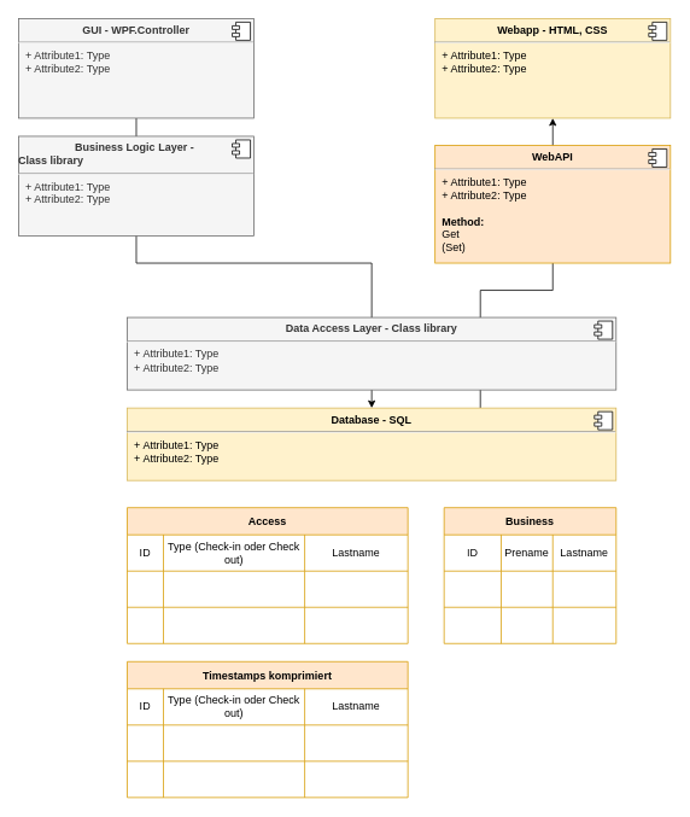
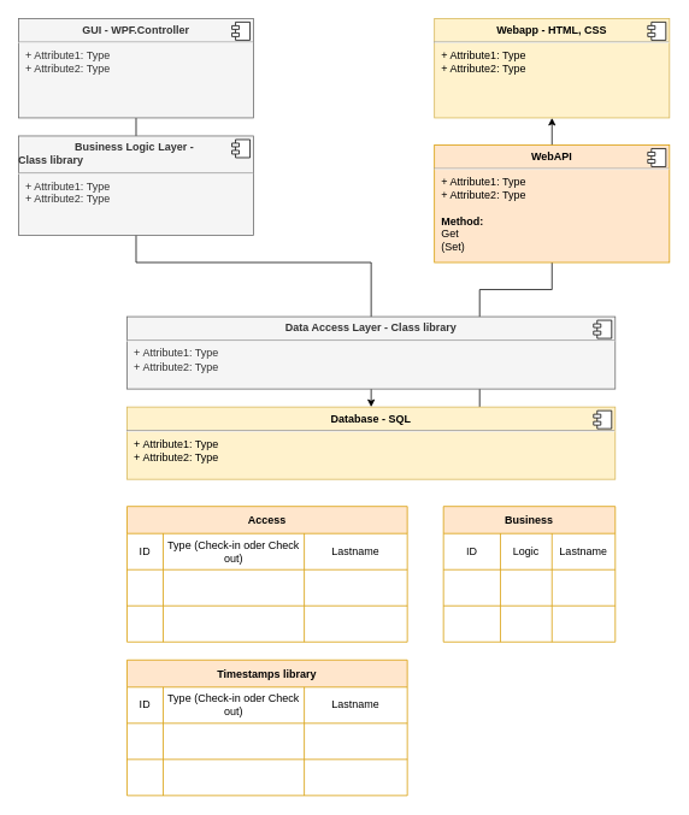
  <mxCell id="0" />
  <mxCell id="1" parent="0" />
  <mxCell id="2" style="edgeStyle=orthogonalEdgeStyle;rounded=0;orthogonalLoop=1;jettySize=auto;html=1;entryX=0.5;entryY=0;entryDx=0;entryDy=0;" edge="1" parent="1" source="3" target="8"><mxGeometry relative="1" as="geometry" /></mxCell>
  <mxCell id="3" value="&lt;p style=&quot;margin: 0px ; margin-top: 6px ; text-align: center&quot;&gt;&lt;b&gt;GUI - WPF.Controller&lt;/b&gt;&lt;/p&gt;&lt;hr&gt;&lt;p style=&quot;margin: 0px ; margin-left: 8px&quot;&gt;+ Attribute1: Type&lt;br&gt;+ Attribute2: Type&lt;/p&gt;" style="align=left;overflow=fill;html=1;dropTarget=0;fillColor=#f5f5f5;fontColor=#333333;strokeColor=#666666;" vertex="1" parent="1"><mxGeometry x="20" y="20" width="260" height="110" as="geometry" /></mxCell>
  <mxCell id="4" value="" style="shape=component;jettyWidth=8;jettyHeight=4;" vertex="1" parent="3"><mxGeometry x="1" width="20" height="20" relative="1" as="geometry"><mxPoint x="-24" y="4" as="offset" /></mxGeometry></mxCell>
  <mxCell id="5" value="&lt;p style=&quot;margin: 0px ; margin-top: 6px ; text-align: center&quot;&gt;&lt;b&gt;Business Logic Layer -&amp;nbsp;&lt;/b&gt;&lt;/p&gt;&lt;b style=&quot;text-align: center&quot;&gt;Class library&lt;/b&gt;&lt;hr&gt;&lt;p style=&quot;margin: 0px ; margin-left: 8px&quot;&gt;+ Attribute1: Type&lt;br&gt;+ Attribute2: Type&lt;/p&gt;" style="align=left;overflow=fill;html=1;dropTarget=0;fillColor=#f5f5f5;fontColor=#333333;strokeColor=#666666;" vertex="1" parent="1"><mxGeometry x="20" y="150" width="260" height="110" as="geometry" /></mxCell>
  <mxCell id="6" value="" style="shape=component;jettyWidth=8;jettyHeight=4;" vertex="1" parent="5"><mxGeometry x="1" width="20" height="20" relative="1" as="geometry"><mxPoint x="-24" y="4" as="offset" /></mxGeometry></mxCell>
  <mxCell id="7" style="edgeStyle=orthogonalEdgeStyle;rounded=0;orthogonalLoop=1;jettySize=auto;html=1;entryX=0.5;entryY=1;entryDx=0;entryDy=0;" edge="1" parent="1" source="8" target="10"><mxGeometry relative="1" as="geometry"><Array as="points"><mxPoint x="530" y="320" /><mxPoint x="610" y="320" /></Array></mxGeometry></mxCell>
  <mxCell id="8" value="&lt;p style=&quot;margin: 0px ; margin-top: 6px ; text-align: center&quot;&gt;&lt;b&gt;Database - SQL&lt;/b&gt;&lt;/p&gt;&lt;hr&gt;&lt;p style=&quot;margin: 0px ; margin-left: 8px&quot;&gt;+ Attribute1: Type&lt;br&gt;+ Attribute2: Type&lt;/p&gt;" style="align=left;overflow=fill;html=1;dropTarget=0;fillColor=#fff2cc;strokeColor=#d6b656;" vertex="1" parent="1"><mxGeometry x="140" y="450" width="540" height="80" as="geometry" /></mxCell>
  <mxCell id="9" value="" style="shape=component;jettyWidth=8;jettyHeight=4;" vertex="1" parent="8"><mxGeometry x="1" width="20" height="20" relative="1" as="geometry"><mxPoint x="-24" y="4" as="offset" /></mxGeometry></mxCell>
  <mxCell id="10" value="&lt;p style=&quot;margin: 0px ; margin-top: 6px ; text-align: center&quot;&gt;&lt;b&gt;Webapp - HTML, CSS&lt;/b&gt;&lt;/p&gt;&lt;hr&gt;&lt;p style=&quot;margin: 0px ; margin-left: 8px&quot;&gt;+ Attribute1: Type&lt;br&gt;+ Attribute2: Type&lt;/p&gt;" style="align=left;overflow=fill;html=1;dropTarget=0;fillColor=#fff2cc;strokeColor=#d6b656;" vertex="1" parent="1"><mxGeometry x="480" y="20" width="260" height="110" as="geometry" /></mxCell>
  <mxCell id="11" value="" style="shape=component;jettyWidth=8;jettyHeight=4;" vertex="1" parent="10"><mxGeometry x="1" width="20" height="20" relative="1" as="geometry"><mxPoint x="-24" y="4" as="offset" /></mxGeometry></mxCell>
  <mxCell id="12" value="&lt;p style=&quot;margin: 0px ; margin-top: 6px ; text-align: center&quot;&gt;&lt;b&gt;WebAPI&lt;/b&gt;&lt;/p&gt;&lt;hr&gt;&lt;p style=&quot;margin: 0px ; margin-left: 8px&quot;&gt;+ Attribute1: Type&lt;br&gt;+ Attribute2: Type&lt;/p&gt;&lt;p style=&quot;margin: 0px ; margin-left: 8px&quot;&gt;&lt;br&gt;&lt;/p&gt;&lt;p style=&quot;margin: 0px ; margin-left: 8px&quot;&gt;&lt;b&gt;Method:&lt;/b&gt;&lt;/p&gt;&lt;p style=&quot;margin: 0px ; margin-left: 8px&quot;&gt;Get&lt;/p&gt;&lt;p style=&quot;margin: 0px ; margin-left: 8px&quot;&gt;(Set)&lt;/p&gt;" style="align=left;overflow=fill;html=1;dropTarget=0;fillColor=#ffe6cc;strokeColor=#d79b00;" vertex="1" parent="1"><mxGeometry x="480" y="160" width="260" height="130" as="geometry" /></mxCell>
  <mxCell id="13" value="" style="shape=component;jettyWidth=8;jettyHeight=4;" vertex="1" parent="12"><mxGeometry x="1" width="20" height="20" relative="1" as="geometry"><mxPoint x="-24" y="4" as="offset" /></mxGeometry></mxCell>
  <mxCell id="14" value="Business" style="shape=table;startSize=30;container=1;collapsible=0;childLayout=tableLayout;fontStyle=1;align=center;pointerEvents=1;fillColor=#ffe6cc;strokeColor=#d79b00;" vertex="1" parent="1"><mxGeometry x="490" y="560" width="190" height="150" as="geometry" /></mxCell>
  <mxCell id="15" value="" style="shape=partialRectangle;html=1;whiteSpace=wrap;collapsible=0;dropTarget=0;pointerEvents=0;fillColor=none;top=0;left=0;bottom=0;right=0;points=[[0,0.5],[1,0.5]];portConstraint=eastwest;" vertex="1" parent="14"><mxGeometry y="30" width="190" height="40" as="geometry" /></mxCell>
  <mxCell id="16" value="ID" style="shape=partialRectangle;html=1;whiteSpace=wrap;connectable=0;fillColor=none;top=0;left=0;bottom=0;right=0;overflow=hidden;pointerEvents=1;" vertex="1" parent="15"><mxGeometry width="63" height="40" as="geometry"><mxRectangle width="63" height="40" as="alternateBounds" /></mxGeometry></mxCell>
- <mxCell id="17" value="Prename" style="shape=partialRectangle;html=1;whiteSpace=wrap;connectable=0;fillColor=none;top=0;left=0;bottom=0;right=0;overflow=hidden;pointerEvents=1;" vertex="1" parent="15"><mxGeometry x="63" width="57" height="40" as="geometry"><mxRectangle width="57" height="40" as="alternateBounds" /></mxGeometry></mxCell>
+ <mxCell id="17" value="Logic" style="shape=partialRectangle;html=1;whiteSpace=wrap;connectable=0;fillColor=none;top=0;left=0;bottom=0;right=0;overflow=hidden;pointerEvents=1;" vertex="1" parent="15"><mxGeometry x="63" width="57" height="40" as="geometry"><mxRectangle width="57" height="40" as="alternateBounds" /></mxGeometry></mxCell>
  <mxCell id="18" value="Lastname" style="shape=partialRectangle;html=1;whiteSpace=wrap;connectable=0;fillColor=none;top=0;left=0;bottom=0;right=0;overflow=hidden;pointerEvents=1;" vertex="1" parent="15"><mxGeometry x="120" width="70" height="40" as="geometry"><mxRectangle width="70" height="40" as="alternateBounds" /></mxGeometry></mxCell>
  <mxCell id="19" value="" style="shape=partialRectangle;html=1;whiteSpace=wrap;collapsible=0;dropTarget=0;pointerEvents=0;fillColor=none;top=0;left=0;bottom=0;right=0;points=[[0,0.5],[1,0.5]];portConstraint=eastwest;" vertex="1" parent="14"><mxGeometry y="70" width="190" height="40" as="geometry" /></mxCell>
  <mxCell id="20" value="" style="shape=partialRectangle;html=1;whiteSpace=wrap;connectable=0;fillColor=none;top=0;left=0;bottom=0;right=0;overflow=hidden;pointerEvents=1;" vertex="1" parent="19"><mxGeometry width="63" height="40" as="geometry"><mxRectangle width="63" height="40" as="alternateBounds" /></mxGeometry></mxCell>
  <mxCell id="21" value="" style="shape=partialRectangle;html=1;whiteSpace=wrap;connectable=0;fillColor=none;top=0;left=0;bottom=0;right=0;overflow=hidden;pointerEvents=1;" vertex="1" parent="19"><mxGeometry x="63" width="57" height="40" as="geometry"><mxRectangle width="57" height="40" as="alternateBounds" /></mxGeometry></mxCell>
  <mxCell id="22" value="" style="shape=partialRectangle;html=1;whiteSpace=wrap;connectable=0;fillColor=none;top=0;left=0;bottom=0;right=0;overflow=hidden;pointerEvents=1;" vertex="1" parent="19"><mxGeometry x="120" width="70" height="40" as="geometry"><mxRectangle width="70" height="40" as="alternateBounds" /></mxGeometry></mxCell>
  <mxCell id="23" value="" style="shape=partialRectangle;html=1;whiteSpace=wrap;collapsible=0;dropTarget=0;pointerEvents=0;fillColor=none;top=0;left=0;bottom=0;right=0;points=[[0,0.5],[1,0.5]];portConstraint=eastwest;" vertex="1" parent="14"><mxGeometry y="110" width="190" height="40" as="geometry" /></mxCell>
  <mxCell id="24" value="" style="shape=partialRectangle;html=1;whiteSpace=wrap;connectable=0;fillColor=none;top=0;left=0;bottom=0;right=0;overflow=hidden;pointerEvents=1;" vertex="1" parent="23"><mxGeometry width="63" height="40" as="geometry"><mxRectangle width="63" height="40" as="alternateBounds" /></mxGeometry></mxCell>
  <mxCell id="25" value="" style="shape=partialRectangle;html=1;whiteSpace=wrap;connectable=0;fillColor=none;top=0;left=0;bottom=0;right=0;overflow=hidden;pointerEvents=1;" vertex="1" parent="23"><mxGeometry x="63" width="57" height="40" as="geometry"><mxRectangle width="57" height="40" as="alternateBounds" /></mxGeometry></mxCell>
  <mxCell id="26" value="" style="shape=partialRectangle;html=1;whiteSpace=wrap;connectable=0;fillColor=none;top=0;left=0;bottom=0;right=0;overflow=hidden;pointerEvents=1;" vertex="1" parent="23"><mxGeometry x="120" width="70" height="40" as="geometry"><mxRectangle width="70" height="40" as="alternateBounds" /></mxGeometry></mxCell>
  <mxCell id="27" value="Access" style="shape=table;startSize=30;container=1;collapsible=0;childLayout=tableLayout;fontStyle=1;align=center;pointerEvents=1;fillColor=#ffe6cc;strokeColor=#d79b00;" vertex="1" parent="1"><mxGeometry x="140" y="560" width="310" height="150" as="geometry" /></mxCell>
  <mxCell id="28" value="" style="shape=partialRectangle;html=1;whiteSpace=wrap;collapsible=0;dropTarget=0;pointerEvents=0;fillColor=none;top=0;left=0;bottom=0;right=0;points=[[0,0.5],[1,0.5]];portConstraint=eastwest;" vertex="1" parent="27"><mxGeometry y="30" width="310" height="40" as="geometry" /></mxCell>
  <mxCell id="29" value="ID" style="shape=partialRectangle;html=1;whiteSpace=wrap;connectable=0;fillColor=none;top=0;left=0;bottom=0;right=0;overflow=hidden;pointerEvents=1;" vertex="1" parent="28"><mxGeometry width="40" height="40" as="geometry"><mxRectangle width="40" height="40" as="alternateBounds" /></mxGeometry></mxCell>
  <mxCell id="30" value="Type (Check-in oder Check out)" style="shape=partialRectangle;html=1;whiteSpace=wrap;connectable=0;fillColor=none;top=0;left=0;bottom=0;right=0;overflow=hidden;pointerEvents=1;" vertex="1" parent="28"><mxGeometry x="40" width="156" height="40" as="geometry"><mxRectangle width="156" height="40" as="alternateBounds" /></mxGeometry></mxCell>
  <mxCell id="31" value="Lastname" style="shape=partialRectangle;html=1;whiteSpace=wrap;connectable=0;fillColor=none;top=0;left=0;bottom=0;right=0;overflow=hidden;pointerEvents=1;" vertex="1" parent="28"><mxGeometry x="196" width="114" height="40" as="geometry"><mxRectangle width="114" height="40" as="alternateBounds" /></mxGeometry></mxCell>
  <mxCell id="32" value="" style="shape=partialRectangle;html=1;whiteSpace=wrap;collapsible=0;dropTarget=0;pointerEvents=0;fillColor=none;top=0;left=0;bottom=0;right=0;points=[[0,0.5],[1,0.5]];portConstraint=eastwest;" vertex="1" parent="27"><mxGeometry y="70" width="310" height="40" as="geometry" /></mxCell>
  <mxCell id="33" value="" style="shape=partialRectangle;html=1;whiteSpace=wrap;connectable=0;fillColor=none;top=0;left=0;bottom=0;right=0;overflow=hidden;pointerEvents=1;" vertex="1" parent="32"><mxGeometry width="40" height="40" as="geometry"><mxRectangle width="40" height="40" as="alternateBounds" /></mxGeometry></mxCell>
  <mxCell id="34" value="" style="shape=partialRectangle;html=1;whiteSpace=wrap;connectable=0;fillColor=none;top=0;left=0;bottom=0;right=0;overflow=hidden;pointerEvents=1;" vertex="1" parent="32"><mxGeometry x="40" width="156" height="40" as="geometry"><mxRectangle width="156" height="40" as="alternateBounds" /></mxGeometry></mxCell>
  <mxCell id="35" value="" style="shape=partialRectangle;html=1;whiteSpace=wrap;connectable=0;fillColor=none;top=0;left=0;bottom=0;right=0;overflow=hidden;pointerEvents=1;" vertex="1" parent="32"><mxGeometry x="196" width="114" height="40" as="geometry"><mxRectangle width="114" height="40" as="alternateBounds" /></mxGeometry></mxCell>
  <mxCell id="36" value="" style="shape=partialRectangle;html=1;whiteSpace=wrap;collapsible=0;dropTarget=0;pointerEvents=0;fillColor=none;top=0;left=0;bottom=0;right=0;points=[[0,0.5],[1,0.5]];portConstraint=eastwest;" vertex="1" parent="27"><mxGeometry y="110" width="310" height="40" as="geometry" /></mxCell>
  <mxCell id="37" value="" style="shape=partialRectangle;html=1;whiteSpace=wrap;connectable=0;fillColor=none;top=0;left=0;bottom=0;right=0;overflow=hidden;pointerEvents=1;" vertex="1" parent="36"><mxGeometry width="40" height="40" as="geometry"><mxRectangle width="40" height="40" as="alternateBounds" /></mxGeometry></mxCell>
  <mxCell id="38" value="" style="shape=partialRectangle;html=1;whiteSpace=wrap;connectable=0;fillColor=none;top=0;left=0;bottom=0;right=0;overflow=hidden;pointerEvents=1;" vertex="1" parent="36"><mxGeometry x="40" width="156" height="40" as="geometry"><mxRectangle width="156" height="40" as="alternateBounds" /></mxGeometry></mxCell>
  <mxCell id="39" value="" style="shape=partialRectangle;html=1;whiteSpace=wrap;connectable=0;fillColor=none;top=0;left=0;bottom=0;right=0;overflow=hidden;pointerEvents=1;" vertex="1" parent="36"><mxGeometry x="196" width="114" height="40" as="geometry"><mxRectangle width="114" height="40" as="alternateBounds" /></mxGeometry></mxCell>
- <mxCell id="40" value="Timestamps komprimiert" style="shape=table;startSize=30;container=1;collapsible=0;childLayout=tableLayout;fontStyle=1;align=center;pointerEvents=1;fillColor=#ffe6cc;strokeColor=#d79b00;" vertex="1" parent="1"><mxGeometry x="140" y="730" width="310" height="150" as="geometry" /></mxCell>
+ <mxCell id="40" value="Timestamps library" style="shape=table;startSize=30;container=1;collapsible=0;childLayout=tableLayout;fontStyle=1;align=center;pointerEvents=1;fillColor=#ffe6cc;strokeColor=#d79b00;" vertex="1" parent="1"><mxGeometry x="140" y="730" width="310" height="150" as="geometry" /></mxCell>
  <mxCell id="41" value="" style="shape=partialRectangle;html=1;whiteSpace=wrap;collapsible=0;dropTarget=0;pointerEvents=0;fillColor=none;top=0;left=0;bottom=0;right=0;points=[[0,0.5],[1,0.5]];portConstraint=eastwest;" vertex="1" parent="40"><mxGeometry y="30" width="310" height="40" as="geometry" /></mxCell>
  <mxCell id="42" value="ID" style="shape=partialRectangle;html=1;whiteSpace=wrap;connectable=0;fillColor=none;top=0;left=0;bottom=0;right=0;overflow=hidden;pointerEvents=1;" vertex="1" parent="41"><mxGeometry width="40" height="40" as="geometry"><mxRectangle width="40" height="40" as="alternateBounds" /></mxGeometry></mxCell>
  <mxCell id="43" value="Type (Check-in oder Check out)" style="shape=partialRectangle;html=1;whiteSpace=wrap;connectable=0;fillColor=none;top=0;left=0;bottom=0;right=0;overflow=hidden;pointerEvents=1;" vertex="1" parent="41"><mxGeometry x="40" width="156" height="40" as="geometry"><mxRectangle width="156" height="40" as="alternateBounds" /></mxGeometry></mxCell>
  <mxCell id="44" value="Lastname" style="shape=partialRectangle;html=1;whiteSpace=wrap;connectable=0;fillColor=none;top=0;left=0;bottom=0;right=0;overflow=hidden;pointerEvents=1;" vertex="1" parent="41"><mxGeometry x="196" width="114" height="40" as="geometry"><mxRectangle width="114" height="40" as="alternateBounds" /></mxGeometry></mxCell>
  <mxCell id="45" value="" style="shape=partialRectangle;html=1;whiteSpace=wrap;collapsible=0;dropTarget=0;pointerEvents=0;fillColor=none;top=0;left=0;bottom=0;right=0;points=[[0,0.5],[1,0.5]];portConstraint=eastwest;" vertex="1" parent="40"><mxGeometry y="70" width="310" height="40" as="geometry" /></mxCell>
  <mxCell id="46" value="" style="shape=partialRectangle;html=1;whiteSpace=wrap;connectable=0;fillColor=none;top=0;left=0;bottom=0;right=0;overflow=hidden;pointerEvents=1;" vertex="1" parent="45"><mxGeometry width="40" height="40" as="geometry"><mxRectangle width="40" height="40" as="alternateBounds" /></mxGeometry></mxCell>
  <mxCell id="47" value="" style="shape=partialRectangle;html=1;whiteSpace=wrap;connectable=0;fillColor=none;top=0;left=0;bottom=0;right=0;overflow=hidden;pointerEvents=1;" vertex="1" parent="45"><mxGeometry x="40" width="156" height="40" as="geometry"><mxRectangle width="156" height="40" as="alternateBounds" /></mxGeometry></mxCell>
  <mxCell id="48" value="" style="shape=partialRectangle;html=1;whiteSpace=wrap;connectable=0;fillColor=none;top=0;left=0;bottom=0;right=0;overflow=hidden;pointerEvents=1;" vertex="1" parent="45"><mxGeometry x="196" width="114" height="40" as="geometry"><mxRectangle width="114" height="40" as="alternateBounds" /></mxGeometry></mxCell>
  <mxCell id="49" value="" style="shape=partialRectangle;html=1;whiteSpace=wrap;collapsible=0;dropTarget=0;pointerEvents=0;fillColor=none;top=0;left=0;bottom=0;right=0;points=[[0,0.5],[1,0.5]];portConstraint=eastwest;" vertex="1" parent="40"><mxGeometry y="110" width="310" height="40" as="geometry" /></mxCell>
  <mxCell id="50" value="" style="shape=partialRectangle;html=1;whiteSpace=wrap;connectable=0;fillColor=none;top=0;left=0;bottom=0;right=0;overflow=hidden;pointerEvents=1;" vertex="1" parent="49"><mxGeometry width="40" height="40" as="geometry"><mxRectangle width="40" height="40" as="alternateBounds" /></mxGeometry></mxCell>
  <mxCell id="51" value="" style="shape=partialRectangle;html=1;whiteSpace=wrap;connectable=0;fillColor=none;top=0;left=0;bottom=0;right=0;overflow=hidden;pointerEvents=1;" vertex="1" parent="49"><mxGeometry x="40" width="156" height="40" as="geometry"><mxRectangle width="156" height="40" as="alternateBounds" /></mxGeometry></mxCell>
  <mxCell id="52" value="" style="shape=partialRectangle;html=1;whiteSpace=wrap;connectable=0;fillColor=none;top=0;left=0;bottom=0;right=0;overflow=hidden;pointerEvents=1;" vertex="1" parent="49"><mxGeometry x="196" width="114" height="40" as="geometry"><mxRectangle width="114" height="40" as="alternateBounds" /></mxGeometry></mxCell>
  <mxCell id="53" value="&lt;p style=&quot;margin: 0px ; margin-top: 6px ; text-align: center&quot;&gt;&lt;b&gt;Data Access Layer - Class library&lt;/b&gt;&lt;/p&gt;&lt;hr&gt;&lt;p style=&quot;margin: 0px ; margin-left: 8px&quot;&gt;+ Attribute1: Type&lt;br&gt;+ Attribute2: Type&lt;/p&gt;" style="align=left;overflow=fill;html=1;dropTarget=0;fillColor=#f5f5f5;fontColor=#333333;strokeColor=#666666;" vertex="1" parent="1"><mxGeometry x="140" y="350" width="540" height="80" as="geometry" /></mxCell>
  <mxCell id="54" value="" style="shape=component;jettyWidth=8;jettyHeight=4;" vertex="1" parent="53"><mxGeometry x="1" width="20" height="20" relative="1" as="geometry"><mxPoint x="-24" y="4" as="offset" /></mxGeometry></mxCell>
